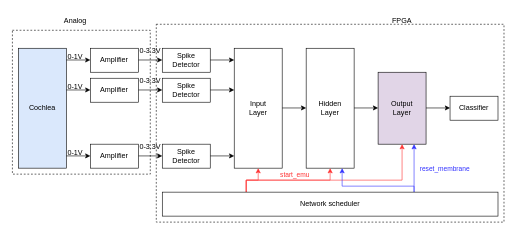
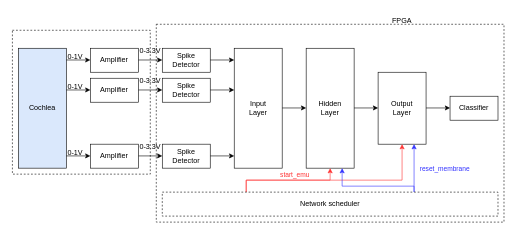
  <mxCell id="0" />
  <mxCell id="1" parent="0" />
  <mxCell id="2" value="Cochlea" style="rounded=0;whiteSpace=wrap;html=1;fillColor=#dae8fc;" vertex="1" parent="1"><mxGeometry y="80" width="80" height="200" as="geometry" x="30" /></mxCell>
  <mxCell id="3" value="&lt;div&gt;Spike&lt;/div&gt;&lt;div&gt;Detector&lt;/div&gt;" style="rounded=0;whiteSpace=wrap;html=1;" vertex="1" parent="1"><mxGeometry x="270" y="80" width="80" height="40" as="geometry" /></mxCell>
  <mxCell id="4" value="&lt;div&gt;Spike&lt;/div&gt;&lt;div&gt;Detector&lt;/div&gt;" style="rounded=0;whiteSpace=wrap;html=1;" vertex="1" parent="1"><mxGeometry x="270" y="130" width="80" height="40" as="geometry" /></mxCell>
  <mxCell id="5" value="&lt;div&gt;Spike&lt;/div&gt;&lt;div&gt;Detector&lt;/div&gt;" style="rounded=0;whiteSpace=wrap;html=1;" vertex="1" parent="1"><mxGeometry x="270" y="240" width="80" height="40" as="geometry" /></mxCell>
  <mxCell id="6" value="&lt;div&gt;Input&lt;/div&gt;&lt;div&gt;Layer&lt;/div&gt;" style="rounded=0;whiteSpace=wrap;html=1;" vertex="1" parent="1"><mxGeometry x="390" y="80" width="80" height="200" as="geometry" /></mxCell>
  <mxCell id="7" value="&lt;div&gt;Hidden&lt;/div&gt;&lt;div&gt;Layer&lt;/div&gt;" style="rounded=0;whiteSpace=wrap;html=1;" vertex="1" parent="1"><mxGeometry x="510" y="80" width="80" height="200" as="geometry" /></mxCell>
- <mxCell id="8" value="&lt;div&gt;Output&lt;/div&gt;&lt;div&gt;Layer&lt;/div&gt;" style="rounded=0;whiteSpace=wrap;html=1;fillColor=#e1d5e7;" vertex="1" parent="1"><mxGeometry x="630" y="120" width="80" height="120" as="geometry" /></mxCell>
+ <mxCell id="8" value="&lt;div&gt;Output&lt;/div&gt;&lt;div&gt;Layer&lt;/div&gt;" style="rounded=0;whiteSpace=wrap;html=1;" vertex="1" parent="1"><mxGeometry x="630" y="120" width="80" height="120" as="geometry" /></mxCell>
  <mxCell id="9" value="Classifier" style="rounded=0;whiteSpace=wrap;html=1;" vertex="1" parent="1"><mxGeometry x="750" y="160" width="80" height="40" as="geometry" /></mxCell>
- <mxCell id="10" style="edgeStyle=orthogonalEdgeStyle;rounded=0;orthogonalLoop=1;jettySize=auto;html=1;exitX=0.25;exitY=0;exitDx=0;exitDy=0;entryX=0.5;entryY=1;entryDx=0;entryDy=0;strokeColor=#FF3333;" edge="1" parent="1" source="17" target="6"><mxGeometry relative="1" as="geometry" /></mxCell>
  <mxCell id="11" style="edgeStyle=orthogonalEdgeStyle;rounded=0;orthogonalLoop=1;jettySize=auto;html=1;exitX=0.25;exitY=0;exitDx=0;exitDy=0;entryX=0.5;entryY=1;entryDx=0;entryDy=0;strokeColor=#FF3333;" edge="1" parent="1" source="17" target="7"><mxGeometry relative="1" as="geometry" /></mxCell>
  <mxCell id="12" style="edgeStyle=orthogonalEdgeStyle;rounded=0;orthogonalLoop=1;jettySize=auto;html=1;exitX=0.25;exitY=0;exitDx=0;exitDy=0;entryX=0.5;entryY=1;entryDx=0;entryDy=0;strokeColor=#FF3333;" edge="1" parent="1" source="17" target="8"><mxGeometry relative="1" as="geometry"><Array as="points"><mxPoint x="410" y="300" /><mxPoint x="670" y="300" /></Array></mxGeometry></mxCell>
  <mxCell id="13" value="&lt;span style=&quot;color: rgb(255, 51, 51);&quot;&gt;start_emu&lt;/span&gt;" style="edgeLabel;html=1;align=center;verticalAlign=middle;resizable=0;points=[];" vertex="1" connectable="0" parent="12"><mxGeometry x="-0.357" y="1" relative="1" as="geometry"><mxPoint x="-9" y="-9" as="offset" /></mxGeometry></mxCell>
  <mxCell id="14" style="edgeStyle=orthogonalEdgeStyle;rounded=0;orthogonalLoop=1;jettySize=auto;html=1;exitX=0.75;exitY=0;exitDx=0;exitDy=0;entryX=0.75;entryY=1;entryDx=0;entryDy=0;strokeColor=#3333FF;" edge="1" parent="1" source="17" target="7"><mxGeometry relative="1" as="geometry"><Array as="points"><mxPoint x="690" y="310" /><mxPoint x="570" y="310" /></Array></mxGeometry></mxCell>
  <mxCell id="15" style="edgeStyle=orthogonalEdgeStyle;rounded=0;orthogonalLoop=1;jettySize=auto;html=1;exitX=0.75;exitY=0;exitDx=0;exitDy=0;entryX=0.75;entryY=1;entryDx=0;entryDy=0;strokeColor=#3333FF;" edge="1" parent="1" source="17" target="8"><mxGeometry relative="1" as="geometry" /></mxCell>
  <mxCell id="16" value="&lt;span style=&quot;color: rgb(51, 51, 255);&quot;&gt;reset_membrane&lt;/span&gt;" style="edgeLabel;html=1;align=center;verticalAlign=middle;resizable=0;points=[];" vertex="1" connectable="0" parent="15"><mxGeometry x="0.129" y="-2" relative="1" as="geometry"><mxPoint x="48" y="5" as="offset" /></mxGeometry></mxCell>
- <mxCell id="17" value="Network scheduler" style="rounded=0;whiteSpace=wrap;html=1;" vertex="1" parent="1"><mxGeometry x="270" y="320" width="560" height="40" as="geometry" /></mxCell>
+ <mxCell id="17" value="Network scheduler" style="rounded=0;whiteSpace=wrap;html=1;dashed=1;" vertex="1" parent="1"><mxGeometry x="270" y="320" width="560" height="40" as="geometry" /></mxCell>
  <mxCell id="18" value="" style="endArrow=classic;html=1;rounded=0;" edge="1" parent="1"><mxGeometry width="50" height="50" relative="1" as="geometry"><mxPoint x="230" y="99.58" as="sourcePoint" /><mxPoint x="270" y="99.58" as="targetPoint" /></mxGeometry></mxCell>
  <mxCell id="19" value="" style="endArrow=classic;html=1;rounded=0;" edge="1" parent="1"><mxGeometry width="50" height="50" relative="1" as="geometry"><mxPoint x="230" y="149.58" as="sourcePoint" /><mxPoint x="270" y="149.58" as="targetPoint" /></mxGeometry></mxCell>
  <mxCell id="20" value="" style="endArrow=classic;html=1;rounded=0;" edge="1" parent="1"><mxGeometry width="50" height="50" relative="1" as="geometry"><mxPoint x="230" y="259.58" as="sourcePoint" /><mxPoint x="270" y="259.58" as="targetPoint" /></mxGeometry></mxCell>
  <mxCell id="21" value="" style="endArrow=classic;html=1;rounded=0;" edge="1" parent="1"><mxGeometry width="50" height="50" relative="1" as="geometry"><mxPoint x="350" y="99.58" as="sourcePoint" /><mxPoint x="390" y="99.58" as="targetPoint" /></mxGeometry></mxCell>
  <mxCell id="22" value="" style="endArrow=classic;html=1;rounded=0;" edge="1" parent="1"><mxGeometry width="50" height="50" relative="1" as="geometry"><mxPoint x="350" y="149.58" as="sourcePoint" /><mxPoint x="390" y="149.58" as="targetPoint" /></mxGeometry></mxCell>
  <mxCell id="23" value="" style="endArrow=classic;html=1;rounded=0;" edge="1" parent="1"><mxGeometry width="50" height="50" relative="1" as="geometry"><mxPoint x="350" y="259.58" as="sourcePoint" /><mxPoint x="390" y="259.58" as="targetPoint" /></mxGeometry></mxCell>
  <mxCell id="24" value="" style="endArrow=classic;html=1;rounded=0;" edge="1" parent="1"><mxGeometry width="50" height="50" relative="1" as="geometry"><mxPoint x="470" y="179.58" as="sourcePoint" /><mxPoint x="510" y="179.58" as="targetPoint" /></mxGeometry></mxCell>
  <mxCell id="25" value="" style="endArrow=classic;html=1;rounded=0;" edge="1" parent="1"><mxGeometry width="50" height="50" relative="1" as="geometry"><mxPoint x="590" y="179.58" as="sourcePoint" /><mxPoint x="630" y="179.58" as="targetPoint" /></mxGeometry></mxCell>
  <mxCell id="26" value="" style="endArrow=classic;html=1;rounded=0;" edge="1" parent="1"><mxGeometry width="50" height="50" relative="1" as="geometry"><mxPoint x="710" y="179.58" as="sourcePoint" /><mxPoint x="750" y="179.58" as="targetPoint" /></mxGeometry></mxCell>
  <mxCell id="27" value="Amplifier" style="rounded=0;whiteSpace=wrap;html=1;" vertex="1" parent="1"><mxGeometry x="150" y="80" width="80" height="40" as="geometry" /></mxCell>
  <mxCell id="28" value="Amplifier" style="rounded=0;whiteSpace=wrap;html=1;" vertex="1" parent="1"><mxGeometry x="150" y="130" width="80" height="40" as="geometry" /></mxCell>
  <mxCell id="29" value="Amplifier" style="rounded=0;whiteSpace=wrap;html=1;" vertex="1" parent="1"><mxGeometry x="150" y="240" width="80" height="40" as="geometry" /></mxCell>
  <mxCell id="30" value="" style="endArrow=classic;html=1;rounded=0;" edge="1" parent="1"><mxGeometry width="50" height="50" relative="1" as="geometry"><mxPoint x="110" y="259.58" as="sourcePoint" /><mxPoint x="150" y="259.58" as="targetPoint" /></mxGeometry></mxCell>
  <mxCell id="31" value="" style="endArrow=classic;html=1;rounded=0;" edge="1" parent="1"><mxGeometry width="50" height="50" relative="1" as="geometry"><mxPoint x="110" y="149.58" as="sourcePoint" /><mxPoint x="150" y="149.58" as="targetPoint" /></mxGeometry></mxCell>
  <mxCell id="32" value="" style="endArrow=classic;html=1;rounded=0;" edge="1" parent="1"><mxGeometry width="50" height="50" relative="1" as="geometry"><mxPoint x="110" y="99.58" as="sourcePoint" /><mxPoint x="150" y="99.58" as="targetPoint" /></mxGeometry></mxCell>
  <mxCell id="33" value="0-1V" style="text;html=1;align=center;verticalAlign=middle;whiteSpace=wrap;rounded=0;" vertex="1" parent="1"><mxGeometry x="110" y="90" width="30" height="10" as="geometry" /></mxCell>
  <mxCell id="34" value="0-1V" style="text;html=1;align=center;verticalAlign=middle;whiteSpace=wrap;rounded=0;" vertex="1" parent="1"><mxGeometry x="110" y="140" width="30" height="10" as="geometry" /></mxCell>
  <mxCell id="35" value="0-1V" style="text;html=1;align=center;verticalAlign=middle;whiteSpace=wrap;rounded=0;" vertex="1" parent="1"><mxGeometry x="110" y="250" width="30" height="10" as="geometry" /></mxCell>
  <mxCell id="36" value="0-3.3V" style="text;html=1;align=center;verticalAlign=middle;whiteSpace=wrap;rounded=0;" vertex="1" parent="1"><mxGeometry x="230" y="80" width="40" height="10" as="geometry" /></mxCell>
  <mxCell id="37" value="0-3.3V" style="text;html=1;align=center;verticalAlign=middle;whiteSpace=wrap;rounded=0;" vertex="1" parent="1"><mxGeometry x="230" y="130" width="40" height="10" as="geometry" /></mxCell>
  <mxCell id="38" value="0-3.3V" style="text;html=1;align=center;verticalAlign=middle;whiteSpace=wrap;rounded=0;" vertex="1" parent="1"><mxGeometry x="230" y="240" width="40" height="10" as="geometry" /></mxCell>
  <mxCell id="39" value="" style="rounded=0;whiteSpace=wrap;html=1;fillColor=none;strokeColor=default;dashed=1;" vertex="1" parent="1"><mxGeometry x="20" y="50" width="230" height="240" as="geometry" /></mxCell>
  <mxCell id="40" value="" style="rounded=0;whiteSpace=wrap;html=1;fillColor=none;strokeColor=default;dashed=1;" vertex="1" parent="1"><mxGeometry x="260" y="40" width="580" height="330" as="geometry" /></mxCell>
- <mxCell id="41" value="Analog" style="text;html=1;align=center;verticalAlign=middle;whiteSpace=wrap;rounded=0;" vertex="1" parent="1"><mxGeometry x="95" y="20" width="60" height="30" as="geometry" /></mxCell>
  <mxCell id="42" value="FPGA" style="text;html=1;align=center;verticalAlign=middle;whiteSpace=wrap;rounded=0;" vertex="1" parent="1"><mxGeometry x="640" y="20" width="60" height="30" as="geometry" /></mxCell>
